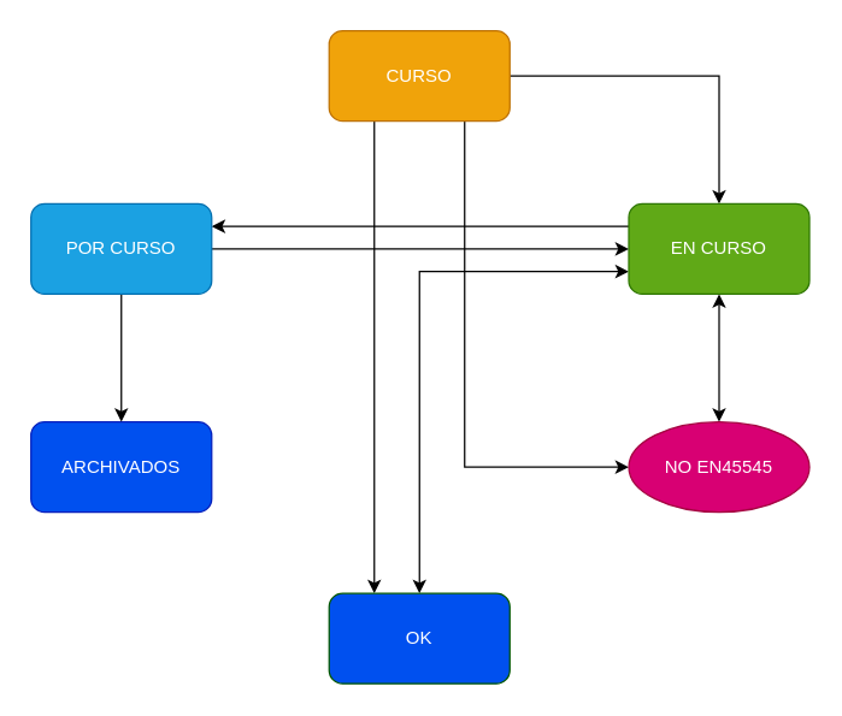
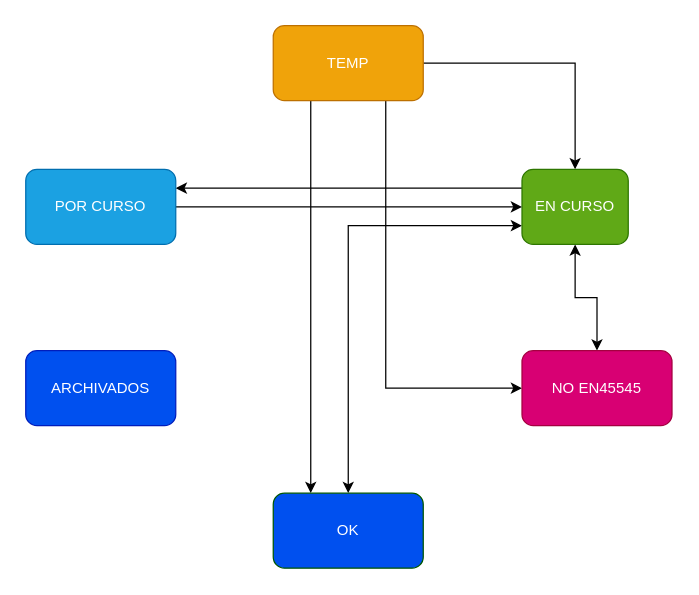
  <mxCell id="0" />
  <mxCell id="1" parent="0" />
  <mxCell id="2" style="edgeStyle=orthogonalEdgeStyle;rounded=0;orthogonalLoop=1;jettySize=auto;html=1;exitX=1;exitY=0.5;exitDx=0;exitDy=0;entryX=0.5;entryY=0;entryDx=0;entryDy=0;" parent="1" source="5" target="9" edge="1"><mxGeometry relative="1" as="geometry" /></mxCell>
  <mxCell id="3" style="edgeStyle=orthogonalEdgeStyle;rounded=0;orthogonalLoop=1;jettySize=auto;html=1;exitX=0.25;exitY=1;exitDx=0;exitDy=0;entryX=0.25;entryY=0;entryDx=0;entryDy=0;" parent="1" source="5" target="11" edge="1"><mxGeometry relative="1" as="geometry" /></mxCell>
  <mxCell id="4" style="edgeStyle=orthogonalEdgeStyle;rounded=0;orthogonalLoop=1;jettySize=auto;html=1;exitX=0.75;exitY=1;exitDx=0;exitDy=0;entryX=0;entryY=0.5;entryDx=0;entryDy=0;" parent="1" source="5" target="10" edge="1"><mxGeometry relative="1" as="geometry" /></mxCell>
- <mxCell id="5" value="CURSO" style="rounded=1;whiteSpace=wrap;html=1;fillColor=#f0a30a;fontColor=#FFFFFF;strokeColor=#BD7000;" parent="1" vertex="1"><mxGeometry x="218" y="20" width="120" height="60" as="geometry" /></mxCell>
+ <mxCell id="5" value="TEMP" style="rounded=1;whiteSpace=wrap;html=1;fillColor=#f0a30a;fontColor=#FFFFFF;strokeColor=#BD7000;" parent="1" vertex="1"><mxGeometry x="218" y="20" width="120" height="60" as="geometry" /></mxCell>
  <mxCell id="6" style="edgeStyle=orthogonalEdgeStyle;rounded=0;orthogonalLoop=1;jettySize=auto;html=1;exitX=0;exitY=0.75;exitDx=0;exitDy=0;startArrow=classic;startFill=1;" parent="1" source="9" target="11" edge="1"><mxGeometry relative="1" as="geometry" /></mxCell>
  <mxCell id="7" style="edgeStyle=orthogonalEdgeStyle;rounded=0;orthogonalLoop=1;jettySize=auto;html=1;exitX=0.5;exitY=1;exitDx=0;exitDy=0;entryX=0.5;entryY=0;entryDx=0;entryDy=0;startArrow=classic;startFill=1;" parent="1" source="9" target="10" edge="1"><mxGeometry relative="1" as="geometry" /></mxCell>
  <mxCell id="8" style="edgeStyle=orthogonalEdgeStyle;rounded=0;orthogonalLoop=1;jettySize=auto;html=1;exitX=0;exitY=0.25;exitDx=0;exitDy=0;entryX=1;entryY=0.25;entryDx=0;entryDy=0;startArrow=none;startFill=0;" parent="1" source="9" target="15" edge="1"><mxGeometry relative="1" as="geometry" /></mxCell>
- <mxCell id="9" value="EN CURSO" style="rounded=1;whiteSpace=wrap;html=1;fillColor=#60a917;fontColor=#ffffff;strokeColor=#2D7600;" parent="1" vertex="1"><mxGeometry x="417" y="135" width="120" height="60" as="geometry" /></mxCell>
- <mxCell id="10" value="NO EN45545" style="ellipse;whiteSpace=wrap;html=1;fillColor=#d80073;fontColor=#ffffff;strokeColor=#A50040;" parent="1" vertex="1"><mxGeometry x="417" y="280" width="120" height="60" as="geometry" /></mxCell>
+ <mxCell id="9" value="EN CURSO" style="rounded=1;whiteSpace=wrap;html=1;fillColor=#60a917;fontColor=#ffffff;strokeColor=#2D7600;" parent="1" vertex="1"><mxGeometry x="417" y="135" width="85" height="60" as="geometry" /></mxCell>
+ <mxCell id="10" value="NO EN45545" style="rounded=1;whiteSpace=wrap;html=1;fillColor=#d80073;fontColor=#ffffff;strokeColor=#A50040;" parent="1" vertex="1"><mxGeometry x="417" y="280" width="120" height="60" as="geometry" /></mxCell>
  <mxCell id="11" value="OK" style="rounded=1;whiteSpace=wrap;html=1;fillColor=#0050ef;fontColor=#ffffff;strokeColor=#005700;" parent="1" vertex="1"><mxGeometry x="218" y="394" width="120" height="60" as="geometry" /></mxCell>
  <mxCell id="12" value="ARCHIVADOS" style="rounded=1;whiteSpace=wrap;html=1;fillColor=#0050ef;fontColor=#ffffff;strokeColor=#001DBC;" parent="1" vertex="1"><mxGeometry x="20" y="280" width="120" height="60" as="geometry" /></mxCell>
- <mxCell id="13" style="edgeStyle=orthogonalEdgeStyle;rounded=0;orthogonalLoop=1;jettySize=auto;html=1;exitX=0.5;exitY=1;exitDx=0;exitDy=0;entryX=0.5;entryY=0;entryDx=0;entryDy=0;startArrow=none;startFill=0;" parent="1" source="15" target="12" edge="1"><mxGeometry relative="1" as="geometry" /></mxCell>
  <mxCell id="14" style="edgeStyle=orthogonalEdgeStyle;rounded=0;orthogonalLoop=1;jettySize=auto;html=1;exitX=1;exitY=0.5;exitDx=0;exitDy=0;entryX=0;entryY=0.5;entryDx=0;entryDy=0;startArrow=none;startFill=0;" parent="1" source="15" target="9" edge="1"><mxGeometry relative="1" as="geometry" /></mxCell>
  <mxCell id="15" value="POR CURSO" style="rounded=1;whiteSpace=wrap;html=1;fillColor=#1ba1e2;fontColor=#ffffff;strokeColor=#006EAF;" parent="1" vertex="1"><mxGeometry x="20" y="135" width="120" height="60" as="geometry" /></mxCell>
